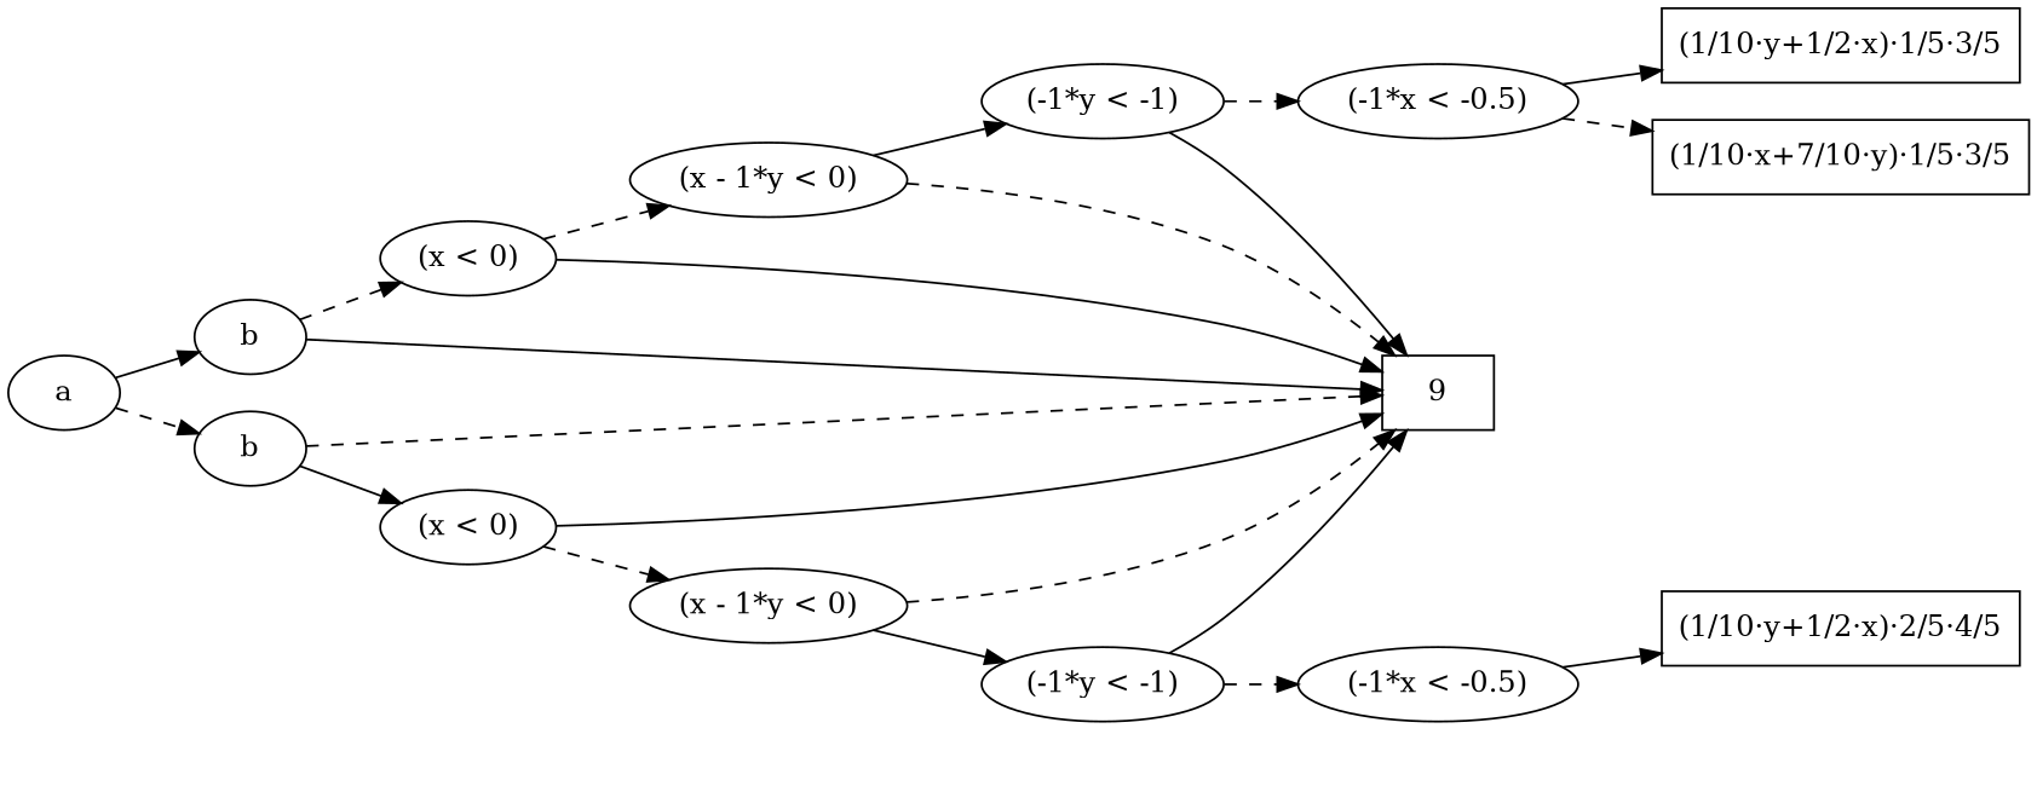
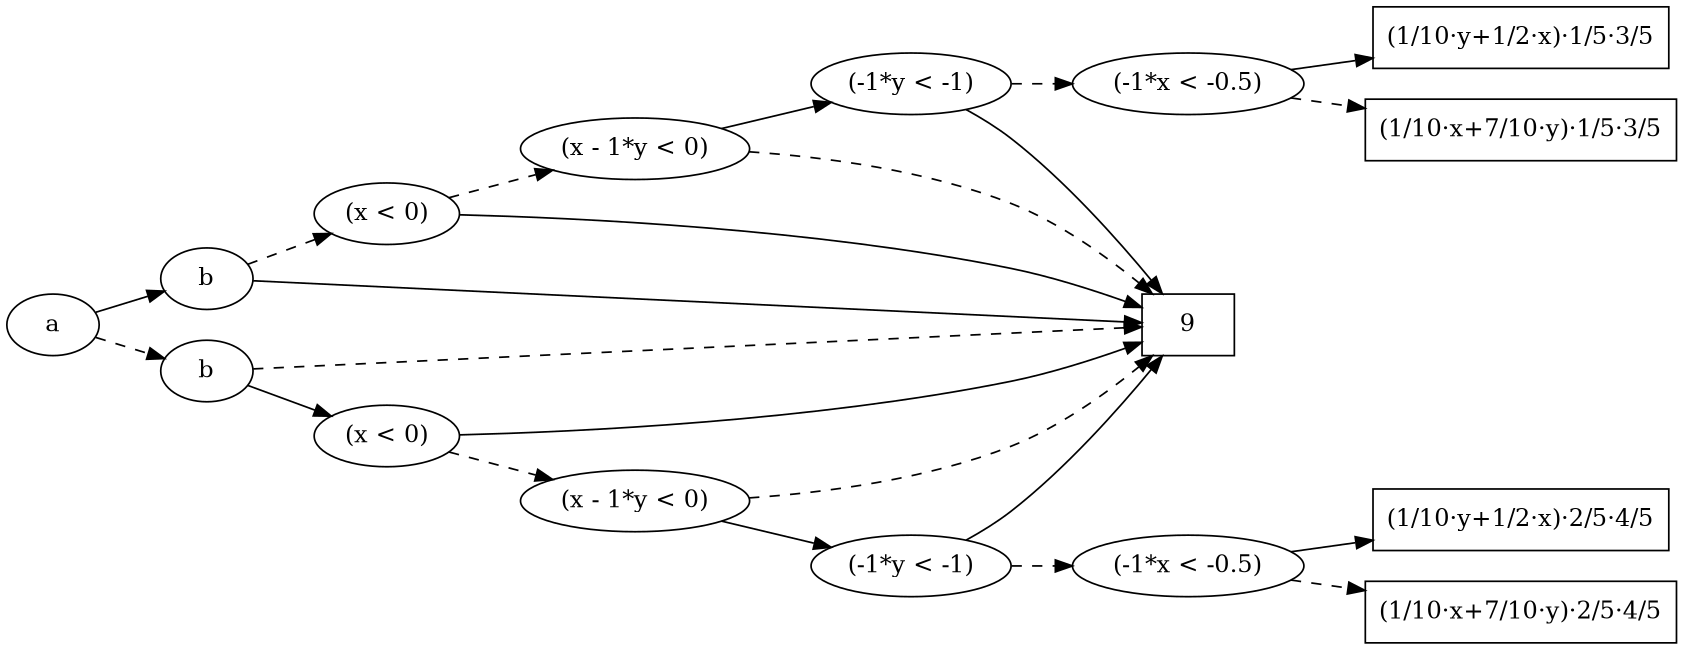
  digraph {
    rankdir=LR
    n1 [label=a]
    n2 [label=b]
    n3 [label=b]
    n4 [label="(x < 0)"]
    n5 [label="(x < 0)"]
    n6 [label=9 shape=box]
    n7 [label="(-1*x < -0.5)"]
    n8 [label="(-1*x < -0.5)"]
    n9 [label="(x - 1*y < 0)"]
    n10 [label="(x - 1*y < 0)"]
    n11 [label="(-1*y < -1)"]
    n12 [label="(-1*y < -1)"]
    n13 [label="(1/10·y+1/2·x)·2/5·4/5" shape=box]
+   n14 [label="(1/10·x+7/10·y)·2/5·4/5" shape=box]
    n15 [label="(1/10·y+1/2·x)·1/5·3/5" shape=box]
    n16 [label="(1/10·x+7/10·y)·1/5·3/5" shape=box]
    subgraph sub_1 {
      rank=same
      n1
    }
    subgraph sub_2 {
      rank=same
      n2
      n3
    }
    subgraph sub_3 {
      rank=same
      n4
      n5
    }
    subgraph sub_4 {
      rank=same
      n6
      n7
      n8
    }
    subgraph sub_5 {
      rank=same
      n9
      n10
    }
    subgraph sub_6 {
      rank=same
      n11
      n12
    }
    subgraph sub_7 {
      rank=same
      n13
+     n14
      n15
      n16
    }
    n1 -> n2
    n1 -> n3 [style=dashed]
    n2 -> n4 [style=dashed]
    n2 -> n6
    n3 -> n5
    n3 -> n6 [style=dashed]
    n4 -> n6
    n4 -> n10 [style=dashed]
    n5 -> n6
    n5 -> n9 [style=dashed]
    n7 -> n13
+   n7 -> n14 [style=dashed]
    n8 -> n15
    n8 -> n16 [style=dashed]
    n9 -> n6 [style=dashed]
    n9 -> n11
    n10 -> n6 [style=dashed]
    n10 -> n12
    n11 -> n6
    n11 -> n7 [style=dashed]
    n12 -> n6
    n12 -> n8 [style=dashed]
  }
